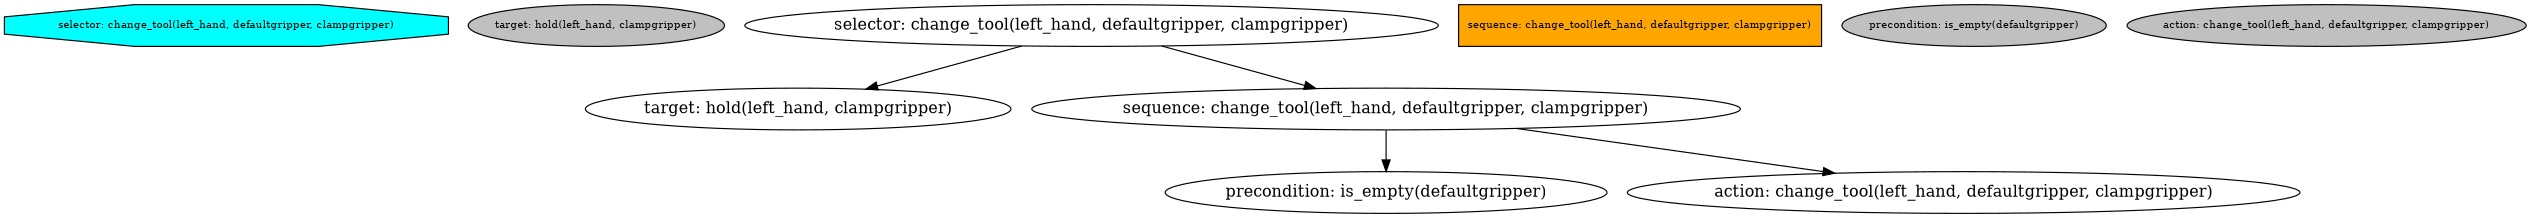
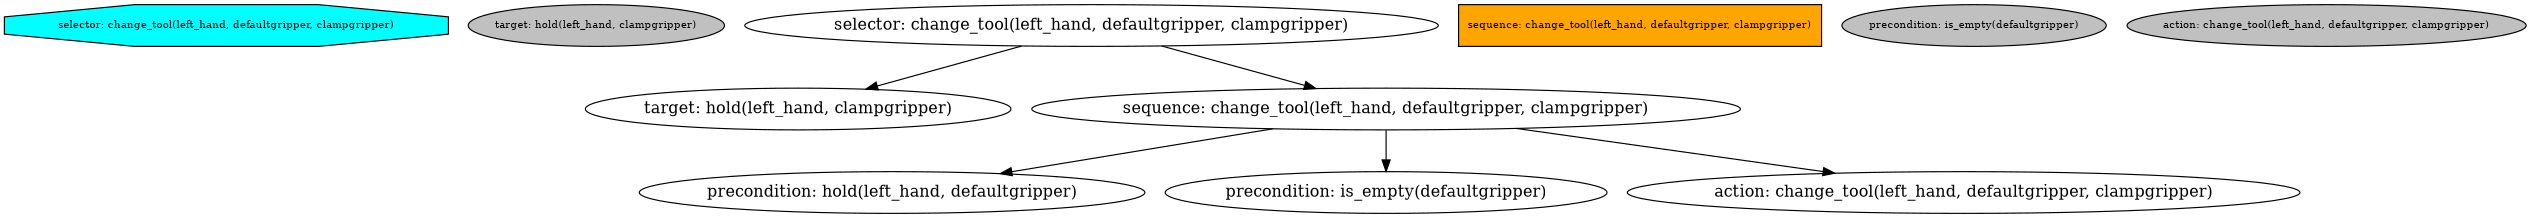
  digraph {
    fontname="times-roman"
    ordering=out
    node [fontname="times-roman"]
    edge [fontname="times-roman"]
    n1 [fillcolor=cyan fontcolor=black fontsize=9 label="selector: change_tool(left_hand, defaultgripper, clampgripper)" shape=octagon style=filled]
    n2 [fillcolor=gray fontcolor=black fontsize=9 label="target: hold(left_hand, clampgripper)" shape=ellipse style=filled]
    "selector: change_tool(left_hand, defaultgripper, clampgripper)"
    "target: hold(left_hand, clampgripper)"
    "sequence: change_tool(left_hand, defaultgripper, clampgripper)"
    n6 [fillcolor=orange fontcolor=black fontsize=9 label="sequence: change_tool(left_hand, defaultgripper, clampgripper)" shape=box style=filled]
+   "precondition: hold(left_hand, defaultgripper)"
    "precondition: is_empty(defaultgripper)"
    "action: change_tool(left_hand, defaultgripper, clampgripper)"
    n10 [fillcolor=gray fontcolor=black fontsize=9 label="precondition: is_empty(defaultgripper)" shape=ellipse style=filled]
    n11 [fillcolor=gray fontcolor=black fontsize=9 label="action: change_tool(left_hand, defaultgripper, clampgripper)" shape=ellipse style=filled]
    "selector: change_tool(left_hand, defaultgripper, clampgripper)" -> "target: hold(left_hand, clampgripper)"
    "selector: change_tool(left_hand, defaultgripper, clampgripper)" -> "sequence: change_tool(left_hand, defaultgripper, clampgripper)"
+   "sequence: change_tool(left_hand, defaultgripper, clampgripper)" -> "precondition: hold(left_hand, defaultgripper)"
    "sequence: change_tool(left_hand, defaultgripper, clampgripper)" -> "precondition: is_empty(defaultgripper)"
    "sequence: change_tool(left_hand, defaultgripper, clampgripper)" -> "action: change_tool(left_hand, defaultgripper, clampgripper)"
  }
